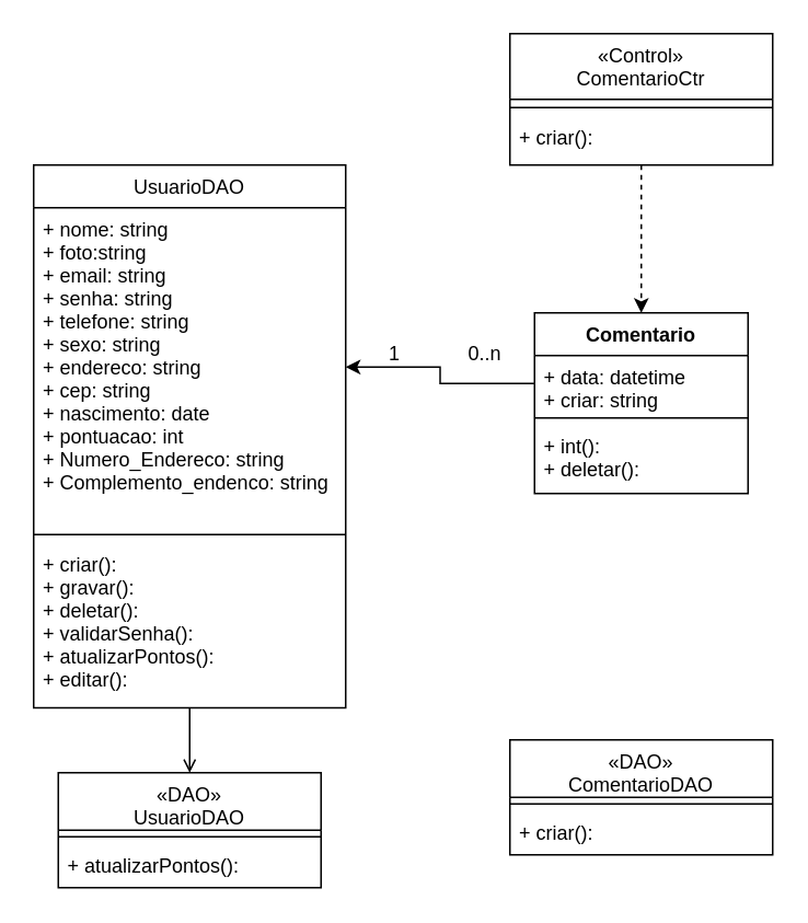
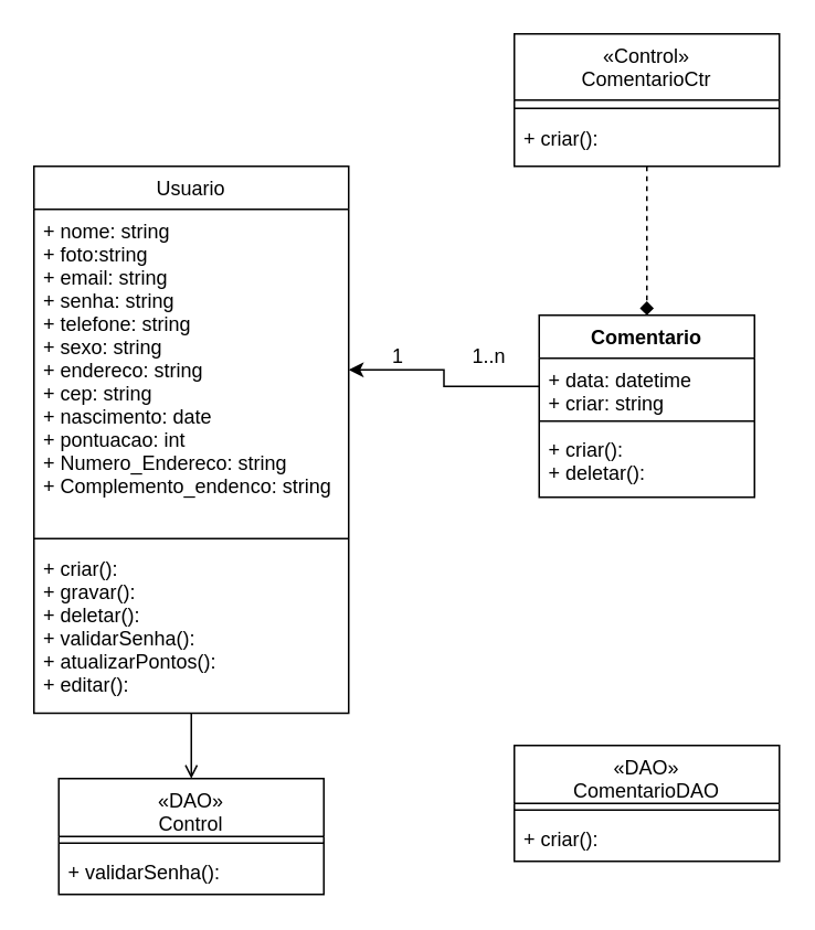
  <mxCell id="0" />
  <mxCell id="1" parent="0" />
- <mxCell id="2" style="edgeStyle=orthogonalEdgeStyle;rounded=0;orthogonalLoop=1;jettySize=auto;html=1;dashed=1;entryX=0.5;entryY=0;entryDx=0;entryDy=0;" edge="1" parent="1" source="3" target="14"><mxGeometry relative="1" as="geometry"><mxPoint x="390" y="240" as="targetPoint" /></mxGeometry></mxCell>
+ <mxCell id="2" style="edgeStyle=orthogonalEdgeStyle;rounded=0;orthogonalLoop=1;jettySize=auto;html=1;dashed=1;entryX=0.5;entryY=0;entryDx=0;entryDy=0;endArrow=diamond;" edge="1" parent="1" source="3" target="14"><mxGeometry relative="1" as="geometry"><mxPoint x="390" y="240" as="targetPoint" /></mxGeometry></mxCell>
  <mxCell id="3" value="«Control»&#10;ComentarioCtr" style="swimlane;fontStyle=0;align=center;verticalAlign=top;childLayout=stackLayout;horizontal=1;startSize=40;horizontalStack=0;resizeParent=1;resizeLast=0;collapsible=1;marginBottom=0;rounded=0;shadow=0;strokeWidth=1;" vertex="1" parent="1"><mxGeometry x="310" y="20" width="160" height="80" as="geometry"><mxRectangle x="340" y="380" width="170" height="26" as="alternateBounds" /></mxGeometry></mxCell>
  <mxCell id="4" value="" style="line;html=1;strokeWidth=1;align=left;verticalAlign=middle;spacingTop=-1;spacingLeft=3;spacingRight=3;rotatable=0;labelPosition=right;points=[];portConstraint=eastwest;" vertex="1" parent="3"><mxGeometry y="40" width="160" height="10" as="geometry" /></mxCell>
  <mxCell id="5" value="+ criar():" style="text;align=left;verticalAlign=top;spacingLeft=4;spacingRight=4;overflow=hidden;rotatable=0;points=[[0,0.5],[1,0.5]];portConstraint=eastwest;" vertex="1" parent="3"><mxGeometry y="50" width="160" height="30" as="geometry" /></mxCell>
- <mxCell id="6" value="0..n" style="text;html=1;align=center;verticalAlign=middle;whiteSpace=wrap;rounded=0;" vertex="1" parent="1"><mxGeometry x="265" y="200" width="60" height="30" as="geometry" /></mxCell>
+ <mxCell id="6" value="1..n" style="text;html=1;align=center;verticalAlign=middle;whiteSpace=wrap;rounded=0;" vertex="1" parent="1"><mxGeometry x="265" y="200" width="60" height="30" as="geometry" /></mxCell>
  <mxCell id="7" value="1" style="text;html=1;align=center;verticalAlign=middle;whiteSpace=wrap;rounded=0;" vertex="1" parent="1"><mxGeometry x="210" y="200" width="60" height="30" as="geometry" /></mxCell>
- <mxCell id="8" value="«DAO»&#10;UsuarioDAO&#10;" style="swimlane;fontStyle=0;align=center;verticalAlign=top;childLayout=stackLayout;horizontal=1;startSize=35;horizontalStack=0;resizeParent=1;resizeLast=0;collapsible=1;marginBottom=0;rounded=0;shadow=0;strokeWidth=1;" vertex="1" parent="1"><mxGeometry x="35" y="470" width="160" height="70" as="geometry"><mxRectangle x="340" y="380" width="170" height="26" as="alternateBounds" /></mxGeometry></mxCell>
+ <mxCell id="8" value="«DAO»&#10;Control&#10;" style="swimlane;fontStyle=0;align=center;verticalAlign=top;childLayout=stackLayout;horizontal=1;startSize=35;horizontalStack=0;resizeParent=1;resizeLast=0;collapsible=1;marginBottom=0;rounded=0;shadow=0;strokeWidth=1;" vertex="1" parent="1"><mxGeometry x="35" y="470" width="160" height="70" as="geometry"><mxRectangle x="340" y="380" width="170" height="26" as="alternateBounds" /></mxGeometry></mxCell>
  <mxCell id="9" value="" style="line;html=1;strokeWidth=1;align=left;verticalAlign=middle;spacingTop=-1;spacingLeft=3;spacingRight=3;rotatable=0;labelPosition=right;points=[];portConstraint=eastwest;" vertex="1" parent="8"><mxGeometry y="35" width="160" height="8" as="geometry" /></mxCell>
- <mxCell id="10" value="+ atualizarPontos():" style="text;align=left;verticalAlign=top;spacingLeft=4;spacingRight=4;overflow=hidden;rotatable=0;points=[[0,0.5],[1,0.5]];portConstraint=eastwest;" vertex="1" parent="8"><mxGeometry y="43" width="160" height="27" as="geometry" /></mxCell>
+ <mxCell id="10" value="+ validarSenha():" style="text;align=left;verticalAlign=top;spacingLeft=4;spacingRight=4;overflow=hidden;rotatable=0;points=[[0,0.5],[1,0.5]];portConstraint=eastwest;" vertex="1" parent="8"><mxGeometry y="43" width="160" height="27" as="geometry" /></mxCell>
  <mxCell id="11" value="«DAO»&#10;ComentarioDAO&#10;" style="swimlane;fontStyle=0;align=center;verticalAlign=top;childLayout=stackLayout;horizontal=1;startSize=35;horizontalStack=0;resizeParent=1;resizeLast=0;collapsible=1;marginBottom=0;rounded=0;shadow=0;strokeWidth=1;" vertex="1" parent="1"><mxGeometry x="310" y="450" width="160" height="70" as="geometry"><mxRectangle x="340" y="380" width="170" height="26" as="alternateBounds" /></mxGeometry></mxCell>
  <mxCell id="12" value="" style="line;html=1;strokeWidth=1;align=left;verticalAlign=middle;spacingTop=-1;spacingLeft=3;spacingRight=3;rotatable=0;labelPosition=right;points=[];portConstraint=eastwest;" vertex="1" parent="11"><mxGeometry y="35" width="160" height="8" as="geometry" /></mxCell>
  <mxCell id="13" value="+ criar():&#10;" style="text;align=left;verticalAlign=top;spacingLeft=4;spacingRight=4;overflow=hidden;rotatable=0;points=[[0,0.5],[1,0.5]];portConstraint=eastwest;" vertex="1" parent="11"><mxGeometry y="43" width="160" height="27" as="geometry" /></mxCell>
  <mxCell id="14" value="Comentario" style="swimlane;fontStyle=1;align=center;verticalAlign=top;childLayout=stackLayout;horizontal=1;startSize=26;horizontalStack=0;resizeParent=1;resizeParentMax=0;resizeLast=0;collapsible=1;marginBottom=0;whiteSpace=wrap;html=1;" vertex="1" parent="1"><mxGeometry x="325" y="190" width="130" height="110" as="geometry" /></mxCell>
  <mxCell id="15" value="+ data: datetime&lt;br&gt;+ criar: string" style="text;strokeColor=none;fillColor=none;align=left;verticalAlign=top;spacingLeft=4;spacingRight=4;overflow=hidden;rotatable=0;points=[[0,0.5],[1,0.5]];portConstraint=eastwest;whiteSpace=wrap;html=1;" vertex="1" parent="14"><mxGeometry y="26" width="130" height="34" as="geometry" /></mxCell>
  <mxCell id="16" value="" style="line;strokeWidth=1;fillColor=none;align=left;verticalAlign=middle;spacingTop=-1;spacingLeft=3;spacingRight=3;rotatable=0;labelPosition=right;points=[];portConstraint=eastwest;strokeColor=inherit;" vertex="1" parent="14"><mxGeometry y="60" width="130" height="8" as="geometry" /></mxCell>
- <mxCell id="17" value="+ int():&#10;+ deletar(): " style="text;align=left;verticalAlign=top;spacingLeft=4;spacingRight=4;overflow=hidden;rotatable=0;points=[[0,0.5],[1,0.5]];portConstraint=eastwest;" vertex="1" parent="14"><mxGeometry y="68" width="130" height="42" as="geometry" /></mxCell>
+ <mxCell id="17" value="+ criar():&#10;+ deletar(): " style="text;align=left;verticalAlign=top;spacingLeft=4;spacingRight=4;overflow=hidden;rotatable=0;points=[[0,0.5],[1,0.5]];portConstraint=eastwest;" vertex="1" parent="14"><mxGeometry y="68" width="130" height="42" as="geometry" /></mxCell>
  <mxCell id="18" style="edgeStyle=orthogonalEdgeStyle;rounded=0;orthogonalLoop=1;jettySize=auto;html=1;exitX=0.5;exitY=1;exitDx=0;exitDy=0;entryX=0.5;entryY=0;entryDx=0;entryDy=0;endArrow=open;" edge="1" parent="1" source="19" target="8"><mxGeometry relative="1" as="geometry" /></mxCell>
- <mxCell id="19" value="UsuarioDAO" style="swimlane;fontStyle=0;align=center;verticalAlign=top;childLayout=stackLayout;horizontal=1;startSize=26;horizontalStack=0;resizeParent=1;resizeLast=0;collapsible=1;marginBottom=0;rounded=0;shadow=0;strokeWidth=1;" vertex="1" parent="1"><mxGeometry x="20" y="100" width="190" height="330.5" as="geometry"><mxRectangle x="340" y="380" width="170" height="26" as="alternateBounds" /></mxGeometry></mxCell>
+ <mxCell id="19" value="Usuario" style="swimlane;fontStyle=0;align=center;verticalAlign=top;childLayout=stackLayout;horizontal=1;startSize=26;horizontalStack=0;resizeParent=1;resizeLast=0;collapsible=1;marginBottom=0;rounded=0;shadow=0;strokeWidth=1;" vertex="1" parent="1"><mxGeometry x="20" y="100" width="190" height="330.5" as="geometry"><mxRectangle x="340" y="380" width="170" height="26" as="alternateBounds" /></mxGeometry></mxCell>
  <mxCell id="20" value="+ nome: string&#10;+ foto:string&#10;+ email: string&#10;+ senha: string&#10;+ telefone: string&#10;+ sexo: string&#10;+ endereco: string&#10;+ cep: string&#10;+ nascimento: date&#10;+ pontuacao: int&#10;+ Numero_Endereco: string &#10;+ Complemento_endenco: string" style="text;align=left;verticalAlign=top;spacingLeft=4;spacingRight=4;overflow=hidden;rotatable=0;points=[[0,0.5],[1,0.5]];portConstraint=eastwest;" vertex="1" parent="19"><mxGeometry y="26" width="190" height="194" as="geometry" /></mxCell>
  <mxCell id="21" value="" style="line;html=1;strokeWidth=1;align=left;verticalAlign=middle;spacingTop=-1;spacingLeft=3;spacingRight=3;rotatable=0;labelPosition=right;points=[];portConstraint=eastwest;" vertex="1" parent="19"><mxGeometry y="220" width="190" height="10" as="geometry" /></mxCell>
  <mxCell id="22" value="+ criar(): &#10;+ gravar():&#10;+ deletar(): &#10;+ validarSenha():&#10;+ atualizarPontos():&#10;+ editar():" style="text;align=left;verticalAlign=top;spacingLeft=4;spacingRight=4;overflow=hidden;rotatable=0;points=[[0,0.5],[1,0.5]];portConstraint=eastwest;" vertex="1" parent="19"><mxGeometry y="230" width="190" height="92" as="geometry" /></mxCell>
  <mxCell id="23" style="edgeStyle=orthogonalEdgeStyle;rounded=0;orthogonalLoop=1;jettySize=auto;html=1;exitX=0;exitY=0.5;exitDx=0;exitDy=0;entryX=1;entryY=0.5;entryDx=0;entryDy=0;" edge="1" parent="1" source="15" target="20"><mxGeometry relative="1" as="geometry" /></mxCell>
